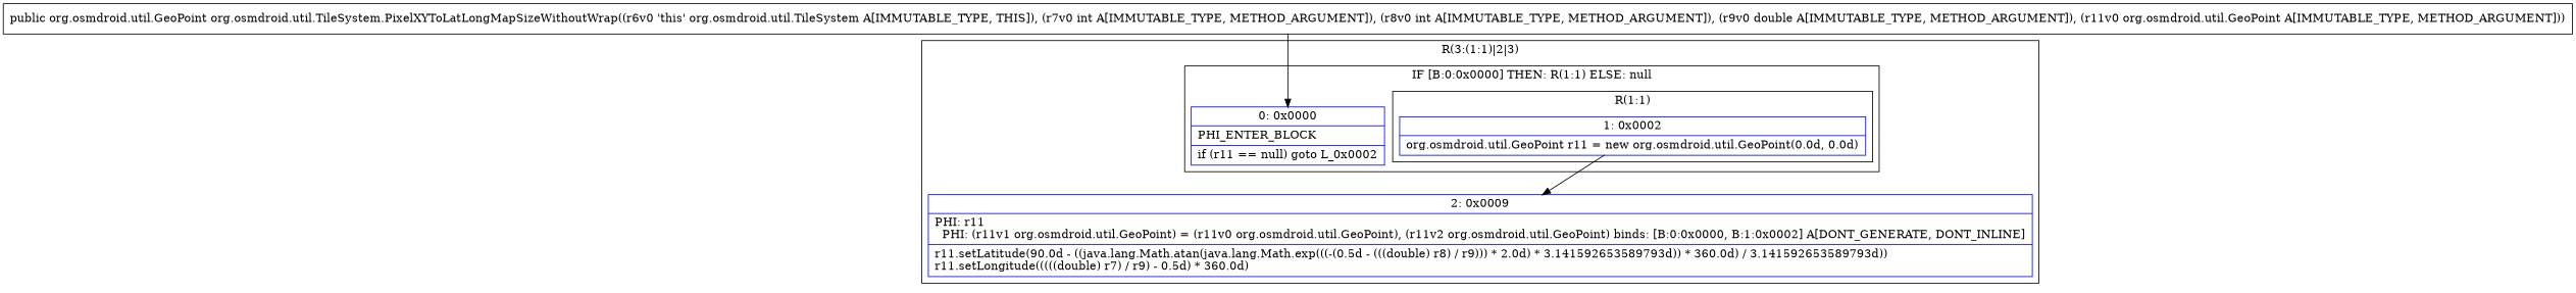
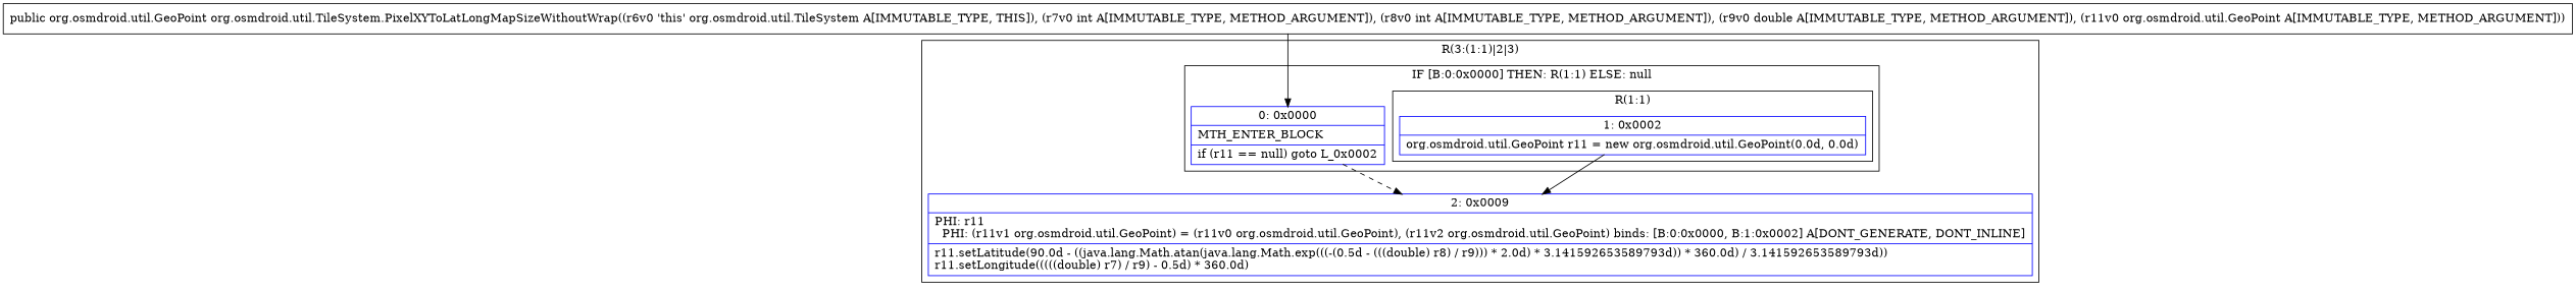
  digraph {
    node [color=blue shape=record]
    n1 [label="{1\:\ 0x0002|org.osmdroid.util.GeoPoint r11 = new org.osmdroid.util.GeoPoint(0.0d, 0.0d)\l}"]
-   n2 [label="{0\:\ 0x0000|PHI_ENTER_BLOCK\l|if (r11 == null) goto L_0x0002\l}"]
+   n2 [label="{0\:\ 0x0000|MTH_ENTER_BLOCK\l|if (r11 == null) goto L_0x0002\l}"]
    n3 [label="{2\:\ 0x0009|PHI: r11 \l  PHI: (r11v1 org.osmdroid.util.GeoPoint) = (r11v0 org.osmdroid.util.GeoPoint), (r11v2 org.osmdroid.util.GeoPoint) binds: [B:0:0x0000, B:1:0x0002] A[DONT_GENERATE, DONT_INLINE]\l|r11.setLatitude(90.0d \- ((java.lang.Math.atan(java.lang.Math.exp(((\-(0.5d \- (((double) r8) \/ r9))) * 2.0d) * 3.141592653589793d)) * 360.0d) \/ 3.141592653589793d))\lr11.setLongitude(((((double) r7) \/ r9) \- 0.5d) * 360.0d)\l}"]
    n4 [label="{public org.osmdroid.util.GeoPoint org.osmdroid.util.TileSystem.PixelXYToLatLongMapSizeWithoutWrap((r6v0 'this' org.osmdroid.util.TileSystem A[IMMUTABLE_TYPE, THIS]), (r7v0 int A[IMMUTABLE_TYPE, METHOD_ARGUMENT]), (r8v0 int A[IMMUTABLE_TYPE, METHOD_ARGUMENT]), (r9v0 double A[IMMUTABLE_TYPE, METHOD_ARGUMENT]), (r11v0 org.osmdroid.util.GeoPoint A[IMMUTABLE_TYPE, METHOD_ARGUMENT])) }" color=""]
    subgraph cluster_1 {
      label="R(3:(1:1)|2|3)"
      n3
      subgraph cluster_2 {
        label="IF [B:0:0x0000] THEN: R(1:1) ELSE: null"
        n2
        subgraph cluster_3 {
          label="R(1:1)"
          n1
        }
      }
    }
    n1 -> n3
+   n2 -> n3 [style=dashed]
    n4 -> n2
  }
